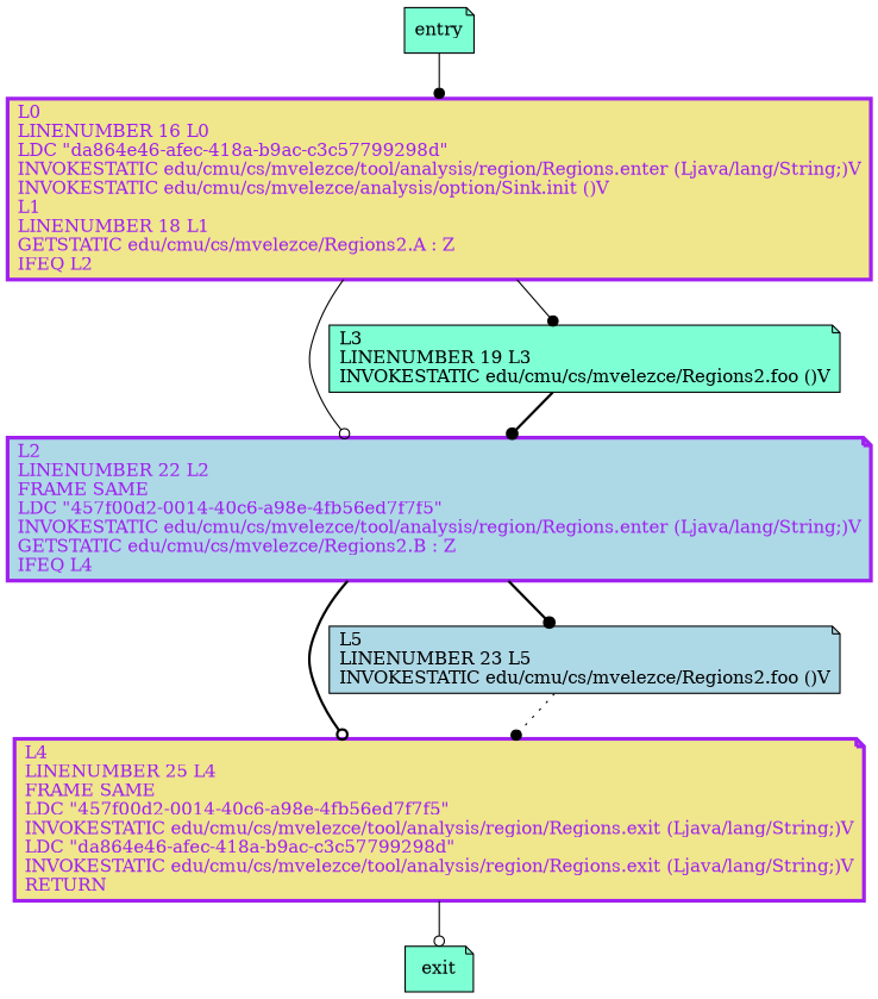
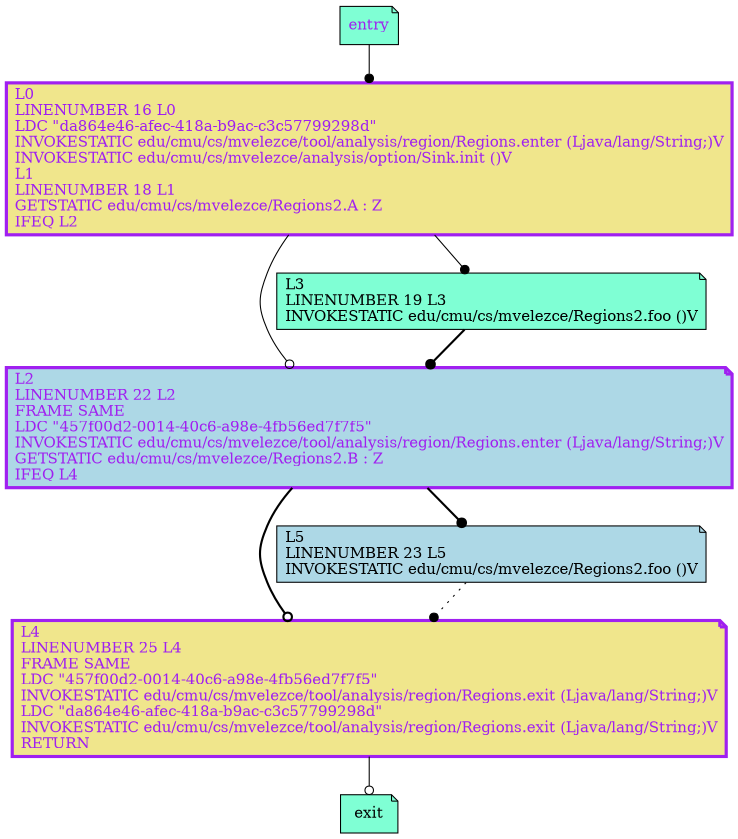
  digraph {
    node [shape=note style=filled fillcolor=aquamarine]
    edge [style=solid arrowhead=dot]
    n1 [color=purple fontcolor=purple label="L2\lLINENUMBER 22 L2\lFRAME SAME\lLDC \"457f00d2-0014-40c6-a98e-4fb56ed7f7f5\"\lINVOKESTATIC edu/cmu/cs/mvelezce/tool/analysis/region/Regions.enter (Ljava/lang/String;)V\lGETSTATIC edu/cmu/cs/mvelezce/Regions2.B : Z\lIFEQ L4\l" penwidth=3 fillcolor=lightblue]
    n2 [color=purple fontcolor=purple label="L4\lLINENUMBER 25 L4\lFRAME SAME\lLDC \"457f00d2-0014-40c6-a98e-4fb56ed7f7f5\"\lINVOKESTATIC edu/cmu/cs/mvelezce/tool/analysis/region/Regions.exit (Ljava/lang/String;)V\lLDC \"da864e46-afec-418a-b9ac-c3c57799298d\"\lINVOKESTATIC edu/cmu/cs/mvelezce/tool/analysis/region/Regions.exit (Ljava/lang/String;)V\lRETURN\l" penwidth=3 fillcolor=khaki]
    n3 [label="L5\lLINENUMBER 23 L5\lINVOKESTATIC edu/cmu/cs/mvelezce/Regions2.foo ()V\l" fillcolor=lightblue]
    n4 [label="L3\lLINENUMBER 19 L3\lINVOKESTATIC edu/cmu/cs/mvelezce/Regions2.foo ()V\l"]
    n5 [color=purple fontcolor=purple label="L0\lLINENUMBER 16 L0\lLDC \"da864e46-afec-418a-b9ac-c3c57799298d\"\lINVOKESTATIC edu/cmu/cs/mvelezce/tool/analysis/region/Regions.enter (Ljava/lang/String;)V\lINVOKESTATIC edu/cmu/cs/mvelezce/analysis/option/Sink.init ()V\lL1\lLINENUMBER 18 L1\lGETSTATIC edu/cmu/cs/mvelezce/Regions2.A : Z\lIFEQ L2\l" penwidth=3 shape=box fillcolor=khaki]
    exit
-   entry
+   entry [fontcolor=purple]
    n1 -> n2 [style=bold arrowhead=odot]
    n1 -> n3 [style=bold]
    n2 -> exit [arrowhead=odot]
    n3 -> n2 [style=dotted]
    n4 -> n1 [style=bold]
    n5 -> n1 [arrowhead=odot]
    n5 -> n4
    entry -> n5
  }
